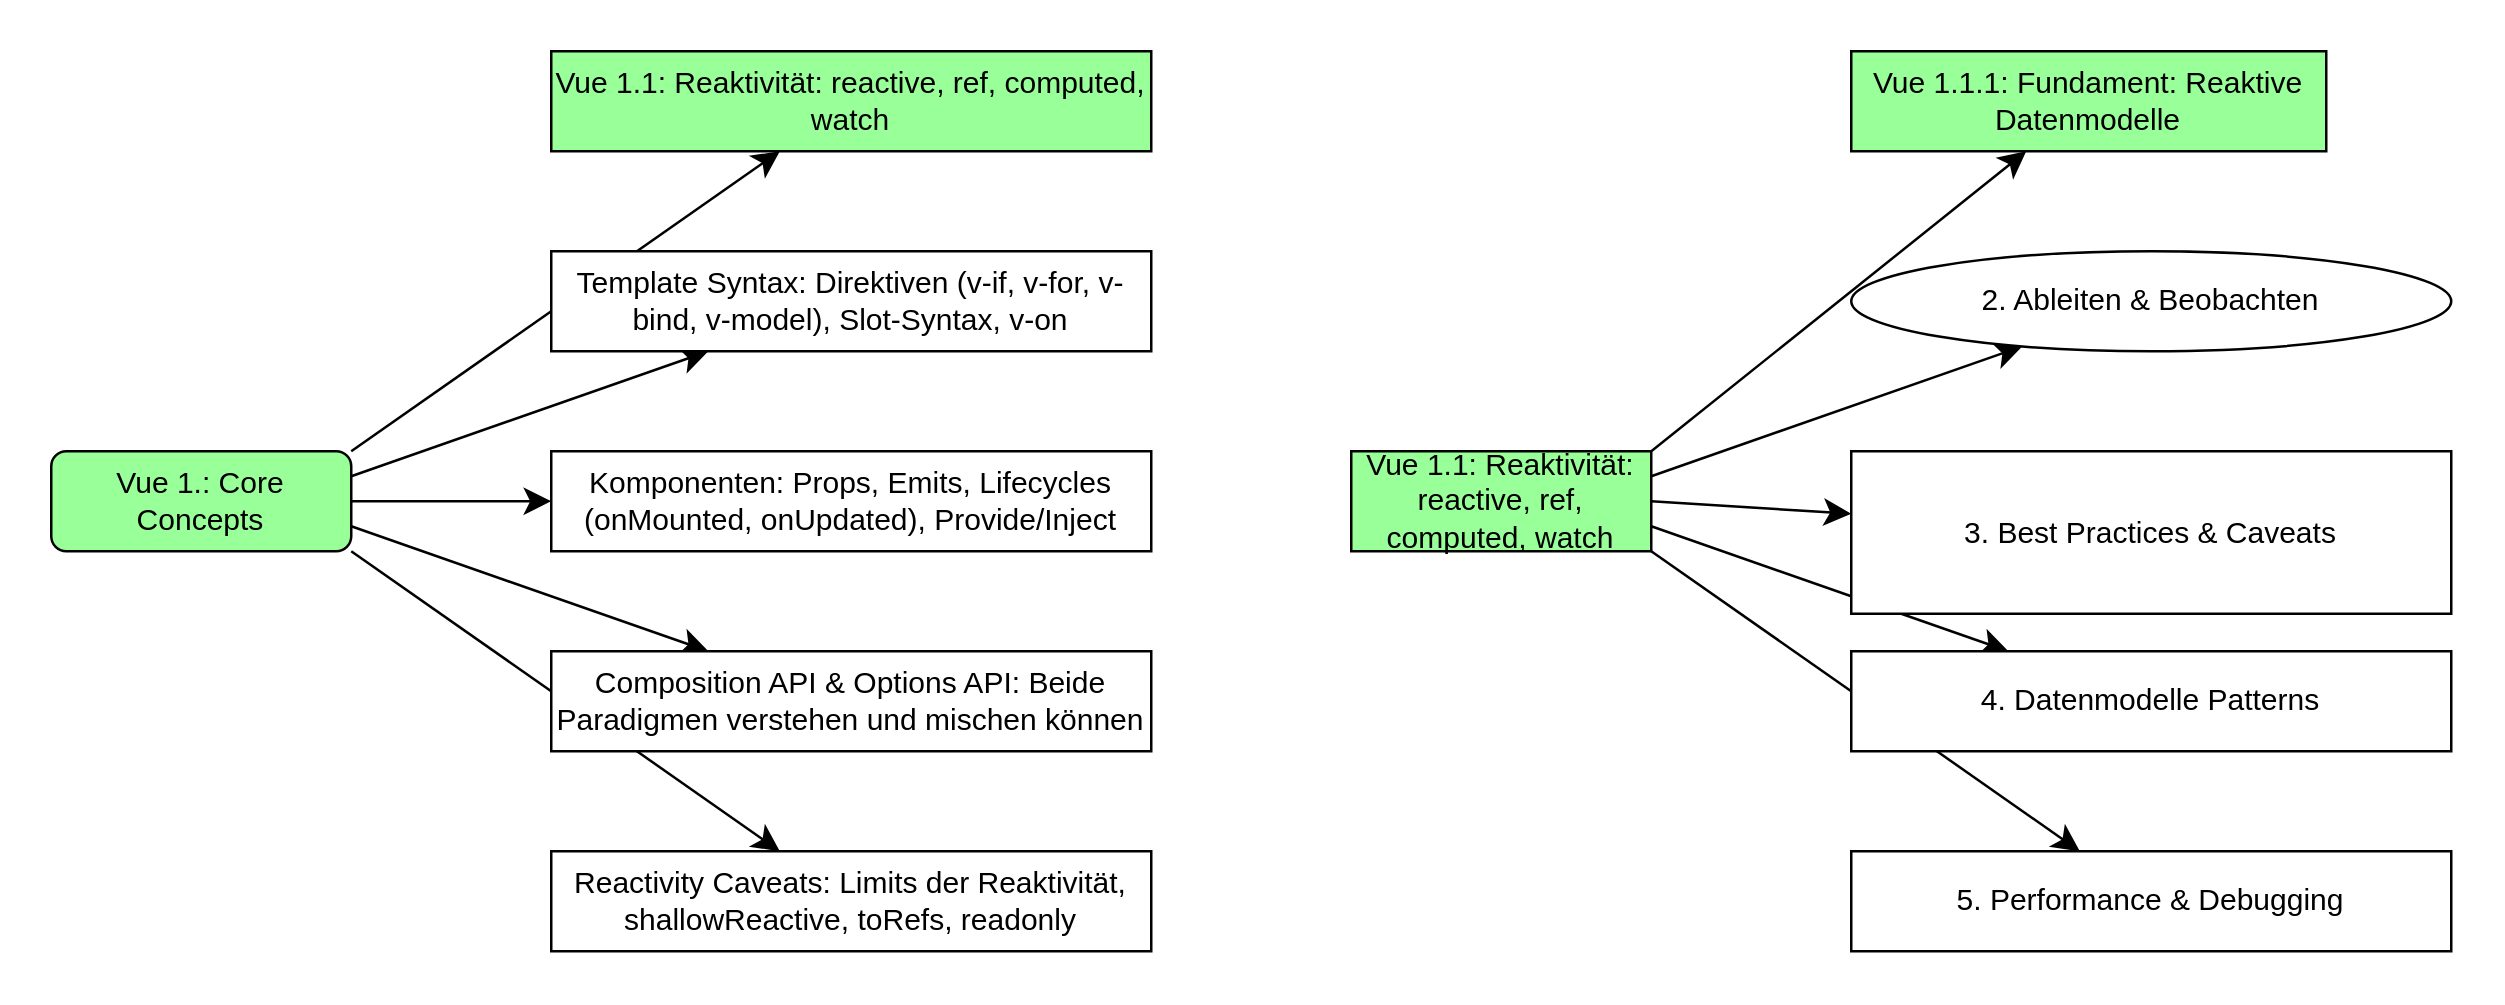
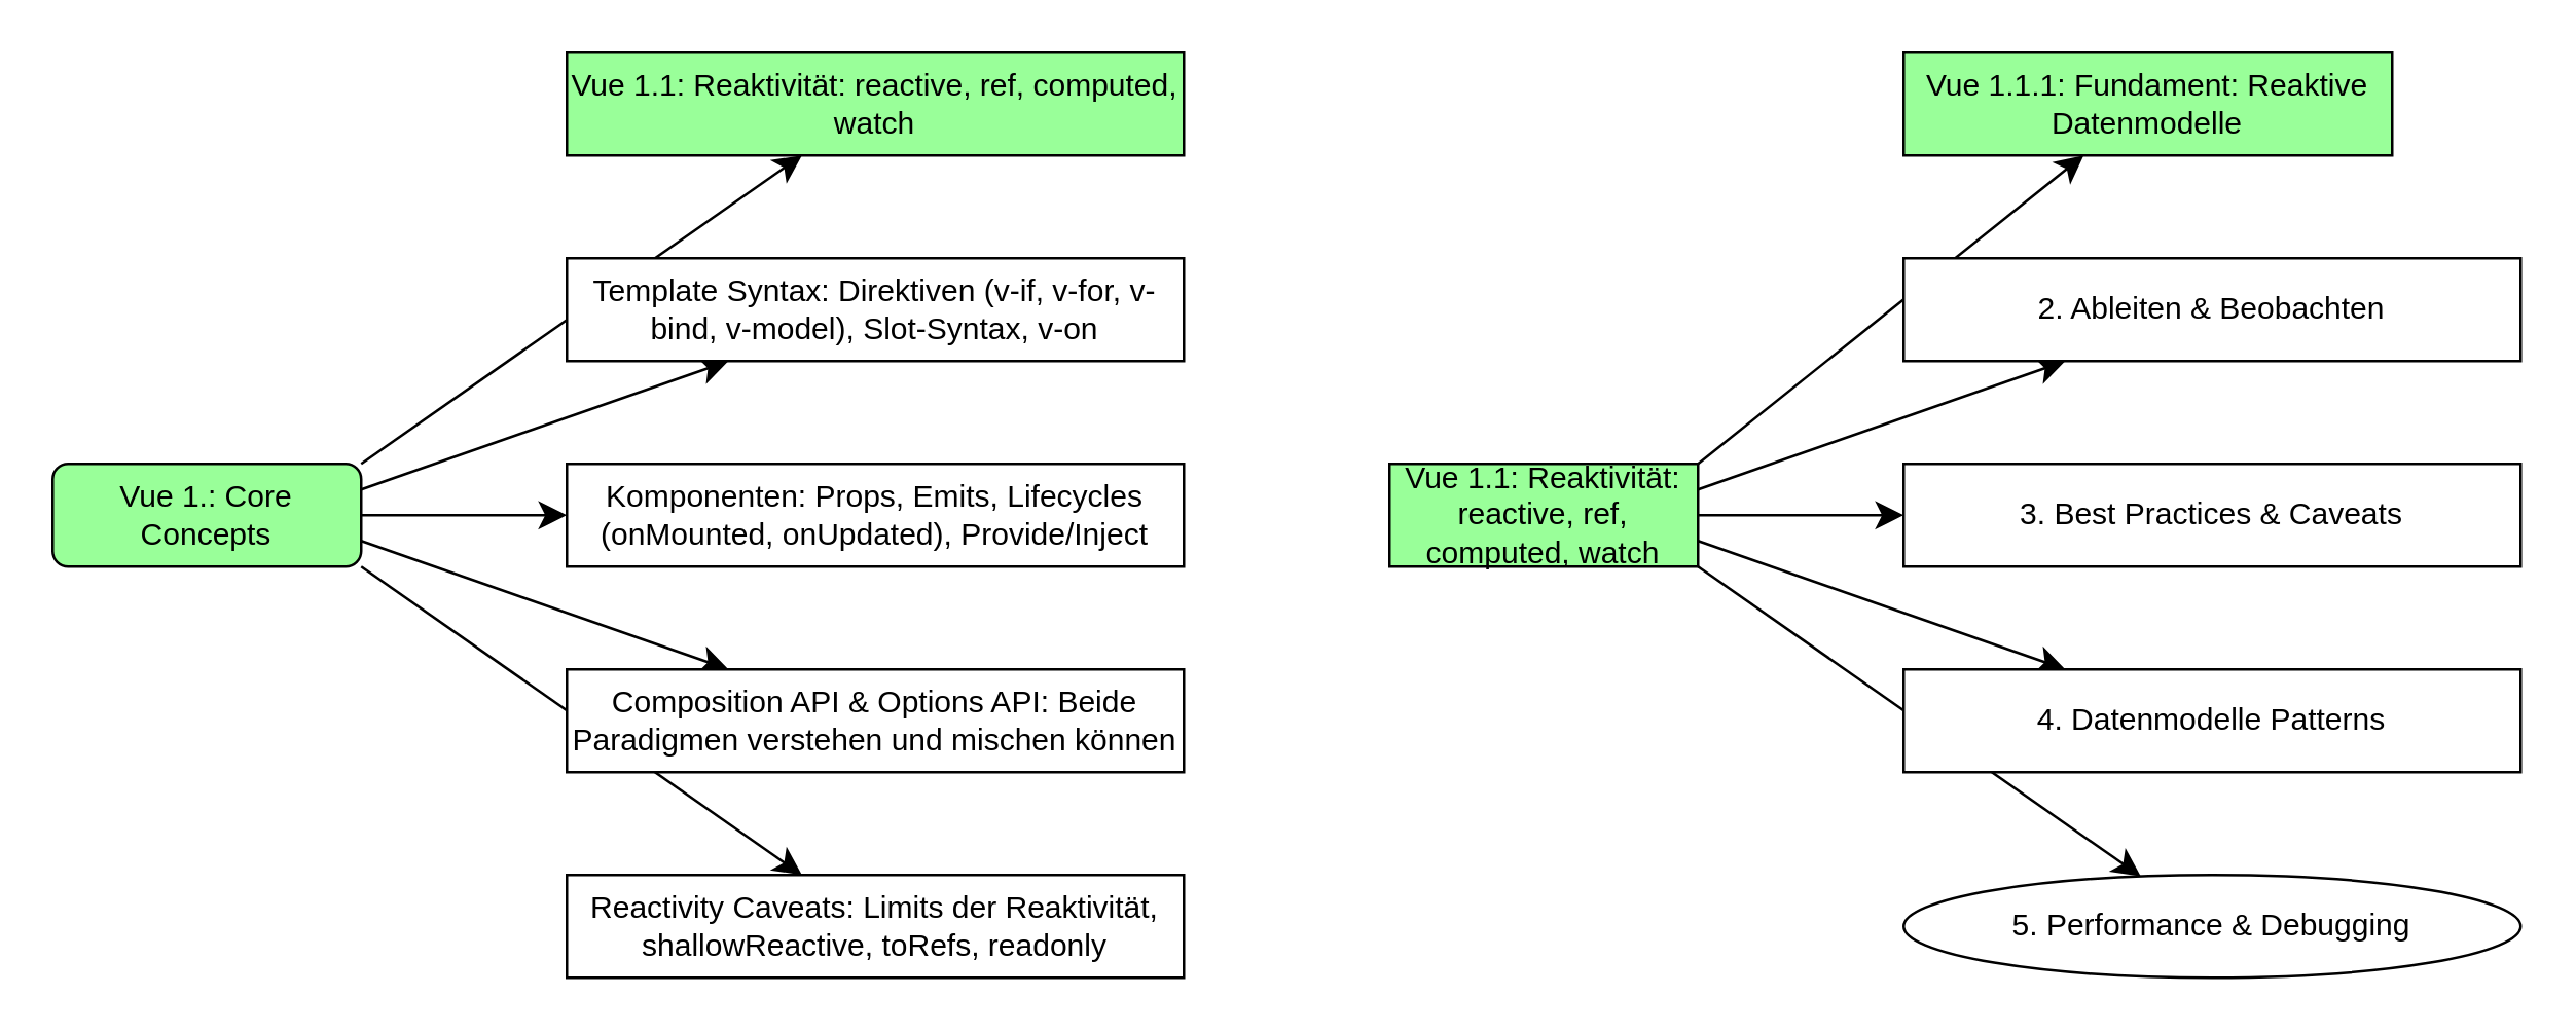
  <mxCell id="0" />
  <mxCell id="1" parent="0" />
  <mxCell id="2" style="edgeStyle=none;curved=1;rounded=0;orthogonalLoop=1;jettySize=auto;html=1;exitX=1;exitY=0;exitDx=0;exitDy=0;fontSize=12;startSize=8;endSize=8;" parent="1" source="7" target="8" edge="1"><mxGeometry relative="1" as="geometry" /></mxCell>
  <mxCell id="3" style="edgeStyle=none;curved=1;rounded=0;orthogonalLoop=1;jettySize=auto;html=1;exitX=1;exitY=0.25;exitDx=0;exitDy=0;fontSize=12;startSize=8;endSize=8;" parent="1" source="7" target="9" edge="1"><mxGeometry relative="1" as="geometry" /></mxCell>
  <mxCell id="4" style="edgeStyle=none;curved=1;rounded=0;orthogonalLoop=1;jettySize=auto;html=1;exitX=1;exitY=0.5;exitDx=0;exitDy=0;fontSize=12;startSize=8;endSize=8;" parent="1" source="7" target="10" edge="1"><mxGeometry relative="1" as="geometry" /></mxCell>
  <mxCell id="5" style="edgeStyle=none;curved=1;rounded=0;orthogonalLoop=1;jettySize=auto;html=1;exitX=1;exitY=0.75;exitDx=0;exitDy=0;fontSize=12;startSize=8;endSize=8;" parent="1" source="7" target="11" edge="1"><mxGeometry relative="1" as="geometry" /></mxCell>
  <mxCell id="6" style="edgeStyle=none;curved=1;rounded=0;orthogonalLoop=1;jettySize=auto;html=1;exitX=1;exitY=1;exitDx=0;exitDy=0;fontSize=12;startSize=8;endSize=8;" parent="1" source="7" target="12" edge="1"><mxGeometry relative="1" as="geometry" /></mxCell>
  <mxCell id="7" value="Vue 1.: Core Concepts" style="whiteSpace=wrap;html=1;fillColor=#99FF99;rounded=1;" parent="1" vertex="1"><mxGeometry x="20" y="180" width="120" height="40" as="geometry" /></mxCell>
  <mxCell id="8" value="Vue 1.1: Reaktivität: reactive, ref, computed, watch" style="rounded=0;whiteSpace=wrap;html=1;fillColor=#99FF99;" parent="1" vertex="1"><mxGeometry x="220" y="20" width="240" height="40" as="geometry" /></mxCell>
  <mxCell id="9" value="Template Syntax: Direktiven (v-if, v-for, v-bind, v-model), Slot-Syntax, v-on" style="rounded=0;whiteSpace=wrap;html=1;" parent="1" vertex="1"><mxGeometry x="220" y="100" width="240" height="40" as="geometry" /></mxCell>
  <mxCell id="10" value="Komponenten: Props, Emits, Lifecycles (onMounted, onUpdated), Provide/Inject" style="rounded=0;whiteSpace=wrap;html=1;" parent="1" vertex="1"><mxGeometry x="220" y="180" width="240" height="40" as="geometry" /></mxCell>
  <mxCell id="11" value="Composition API &amp;amp; Options API: Beide Paradigmen verstehen und mischen können" style="rounded=0;whiteSpace=wrap;html=1;" parent="1" vertex="1"><mxGeometry x="220" y="260" width="240" height="40" as="geometry" /></mxCell>
  <mxCell id="12" value="Reactivity Caveats: Limits der Reaktivität, shallowReactive, toRefs, readonly" style="rounded=0;whiteSpace=wrap;html=1;" parent="1" vertex="1"><mxGeometry x="220" y="340" width="240" height="40" as="geometry" /></mxCell>
  <mxCell id="13" style="edgeStyle=none;curved=1;rounded=0;orthogonalLoop=1;jettySize=auto;html=1;exitX=1;exitY=0;exitDx=0;exitDy=0;fontSize=12;startSize=8;endSize=8;" parent="1" source="18" target="19" edge="1"><mxGeometry relative="1" as="geometry" /></mxCell>
  <mxCell id="14" style="edgeStyle=none;curved=1;rounded=0;orthogonalLoop=1;jettySize=auto;html=1;exitX=1;exitY=0.25;exitDx=0;exitDy=0;fontSize=12;startSize=8;endSize=8;" parent="1" source="18" target="20" edge="1"><mxGeometry relative="1" as="geometry" /></mxCell>
  <mxCell id="15" style="edgeStyle=none;curved=1;rounded=0;orthogonalLoop=1;jettySize=auto;html=1;exitX=1;exitY=0.5;exitDx=0;exitDy=0;fontSize=12;startSize=8;endSize=8;" parent="1" source="18" target="21" edge="1"><mxGeometry relative="1" as="geometry" /></mxCell>
  <mxCell id="16" style="edgeStyle=none;curved=1;rounded=0;orthogonalLoop=1;jettySize=auto;html=1;exitX=1;exitY=0.75;exitDx=0;exitDy=0;fontSize=12;startSize=8;endSize=8;" parent="1" source="18" target="22" edge="1"><mxGeometry relative="1" as="geometry" /></mxCell>
  <mxCell id="17" style="edgeStyle=none;curved=1;rounded=0;orthogonalLoop=1;jettySize=auto;html=1;exitX=1;exitY=1;exitDx=0;exitDy=0;fontSize=12;startSize=8;endSize=8;" parent="1" source="18" target="23" edge="1"><mxGeometry relative="1" as="geometry" /></mxCell>
  <mxCell id="18" value="Vue 1.1: Reaktivität: reactive, ref, computed, watch" style="rounded=0;whiteSpace=wrap;html=1;fillColor=#99FF99;" parent="1" vertex="1"><mxGeometry x="540" y="180" width="120" height="40" as="geometry" /></mxCell>
  <mxCell id="19" value="Vue 1.1.1: Fundament: Reaktive Datenmodelle" style="rounded=0;whiteSpace=wrap;html=1;fillColor=#99FF99;" parent="1" vertex="1"><mxGeometry x="740" y="20" width="190" height="40" as="geometry" /></mxCell>
- <mxCell id="20" value="2. Ableiten &amp;amp; Beobachten" style="ellipse;whiteSpace=wrap;html=1;" parent="1" vertex="1"><mxGeometry x="740" y="100" width="240" height="40" as="geometry" /></mxCell>
- <mxCell id="21" value="3. Best Practices &amp;amp; Caveats" style="rounded=0;whiteSpace=wrap;html=1;" parent="1" vertex="1"><mxGeometry x="740" y="180" width="240" height="65" as="geometry" /></mxCell>
+ <mxCell id="20" value="2. Ableiten &amp;amp; Beobachten" style="rounded=0;whiteSpace=wrap;html=1;" parent="1" vertex="1"><mxGeometry x="740" y="100" width="240" height="40" as="geometry" /></mxCell>
+ <mxCell id="21" value="3. Best Practices &amp;amp; Caveats" style="rounded=0;whiteSpace=wrap;html=1;" parent="1" vertex="1"><mxGeometry x="740" y="180" width="240" height="40" as="geometry" /></mxCell>
  <mxCell id="22" value="4. Datenmodelle Patterns" style="rounded=0;whiteSpace=wrap;html=1;" parent="1" vertex="1"><mxGeometry x="740" y="260" width="240" height="40" as="geometry" /></mxCell>
- <mxCell id="23" value="5. Performance &amp;amp; Debugging" style="rounded=0;whiteSpace=wrap;html=1;" parent="1" vertex="1"><mxGeometry x="740" y="340" width="240" height="40" as="geometry" /></mxCell>
+ <mxCell id="23" value="5. Performance &amp;amp; Debugging" style="ellipse;whiteSpace=wrap;html=1;" parent="1" vertex="1"><mxGeometry x="740" y="340" width="240" height="40" as="geometry" /></mxCell>
